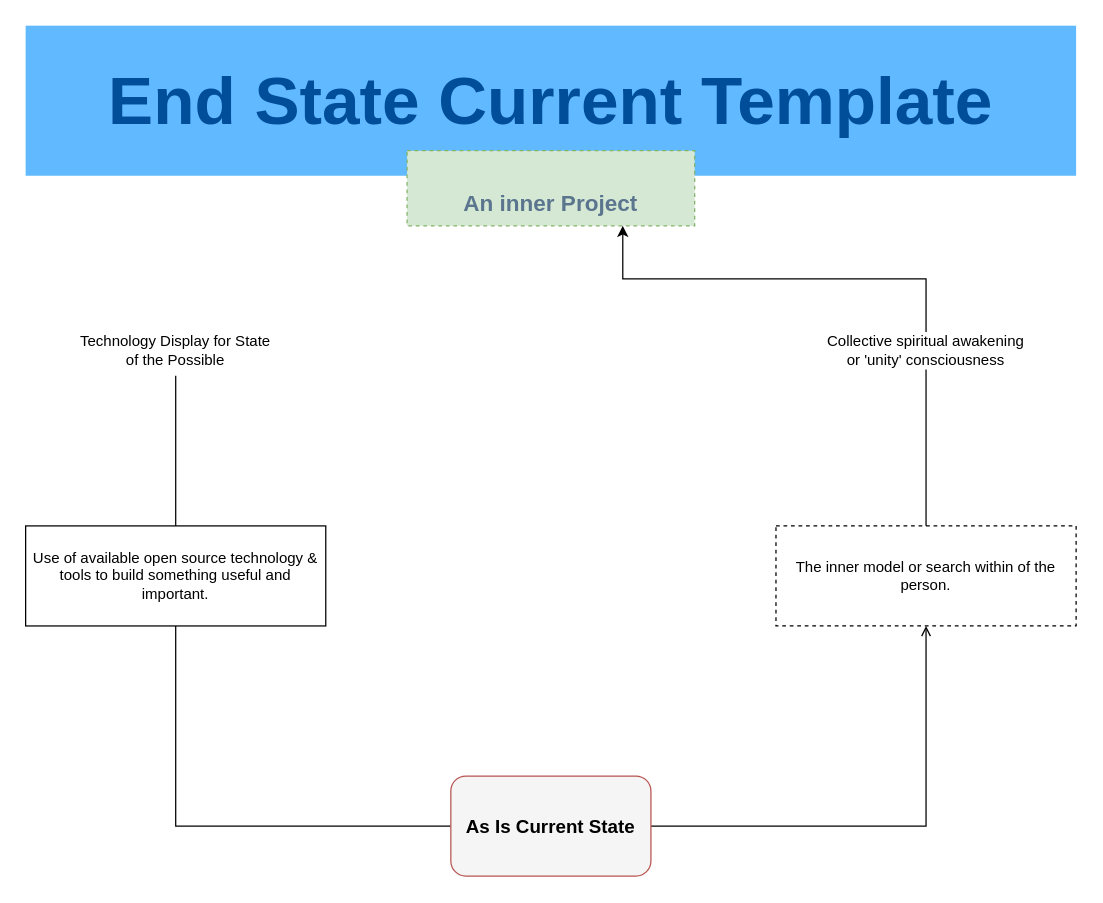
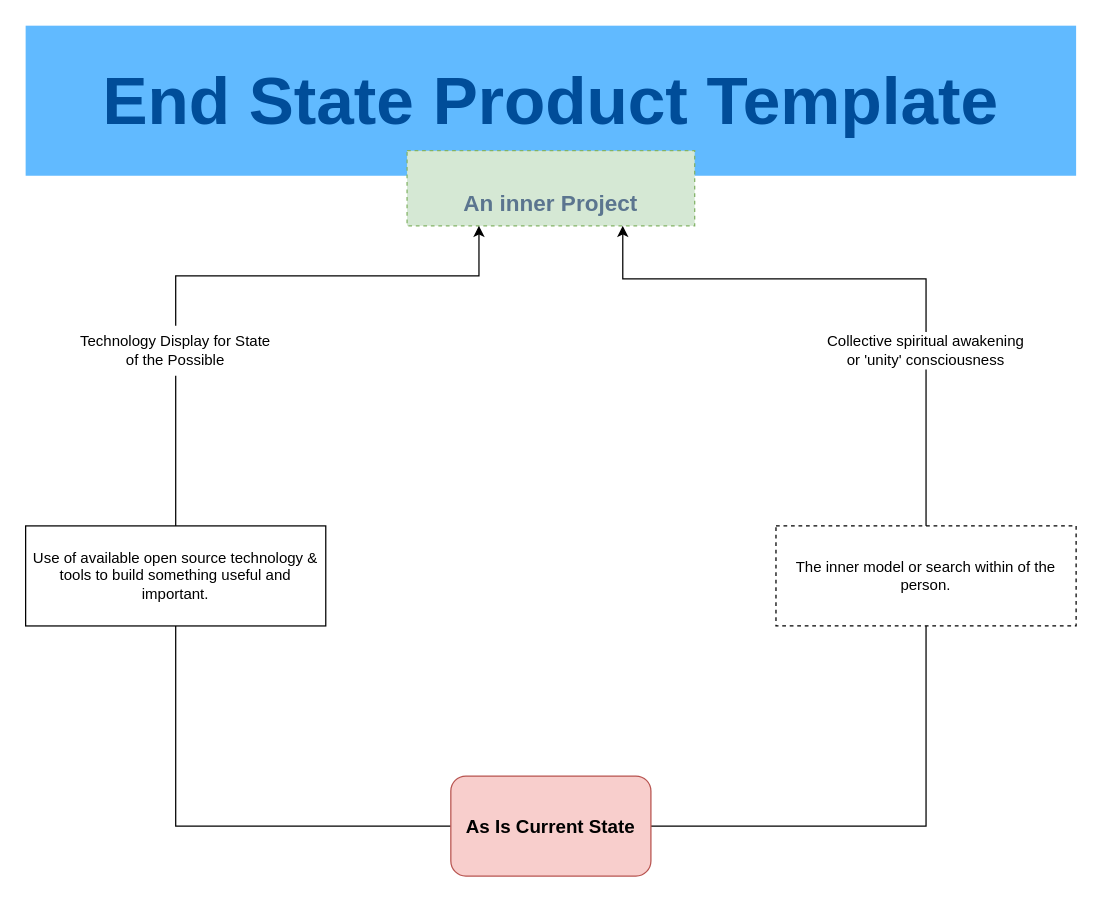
  <mxCell id="0" />
  <mxCell id="1" parent="0" />
- <mxCell id="2" value="End State Current Template" style="text;html=1;strokeColor=none;fillColor=#61BAFF;align=center;verticalAlign=middle;whiteSpace=wrap;fontSize=54;fontStyle=1;fontColor=#004D99;" parent="1" vertex="1"><mxGeometry x="20" y="20" width="840" height="120" as="geometry" /></mxCell>
+ <mxCell id="2" value="End State Product Template" style="text;html=1;strokeColor=none;fillColor=#61BAFF;align=center;verticalAlign=middle;whiteSpace=wrap;fontSize=54;fontStyle=1;fontColor=#004D99;" parent="1" vertex="1"><mxGeometry x="20" y="20" width="840" height="120" as="geometry" /></mxCell>
  <mxCell id="3" value="&lt;div style=&quot;text-align: justify;&quot;&gt;&lt;span style=&quot;background-color: initial;&quot;&gt;&lt;font color=&quot;#5b758f&quot; style=&quot;font-size: 18px;&quot;&gt;An inner Project&lt;/font&gt;&lt;/span&gt;&lt;br&gt;&lt;/div&gt;" style="text;html=1;strokeColor=#82b366;fillColor=#d5e8d4;align=center;verticalAlign=middle;whiteSpace=wrap;fontSize=54;fontStyle=1;dashed=1;" vertex="1" parent="1"><mxGeometry x="325" y="120" width="230" height="60" as="geometry" /></mxCell>
  <mxCell id="4" style="edgeStyle=orthogonalEdgeStyle;rounded=0;orthogonalLoop=1;jettySize=auto;html=1;entryX=0.5;entryY=1;entryDx=0;entryDy=0;endArrow=none;endFill=0;" edge="1" parent="1" source="6" target="10"><mxGeometry relative="1" as="geometry" /></mxCell>
- <mxCell id="5" style="edgeStyle=orthogonalEdgeStyle;rounded=0;orthogonalLoop=1;jettySize=auto;html=1;entryX=0.5;entryY=1;entryDx=0;entryDy=0;endArrow=open;endFill=0;" edge="1" parent="1" source="6" target="12"><mxGeometry relative="1" as="geometry"><mxPoint x="740" y="460" as="targetPoint" /></mxGeometry></mxCell>
- <mxCell id="6" value="&lt;font style=&quot;font-size: 15px;&quot;&gt;&lt;b&gt;As Is Current State&lt;/b&gt;&lt;/font&gt;" style="rounded=1;whiteSpace=wrap;html=1;fillColor=#f5f5f5;strokeColor=#b85450;" vertex="1" parent="1"><mxGeometry x="360" y="620" width="160" height="80" as="geometry" /></mxCell>
+ <mxCell id="5" style="edgeStyle=orthogonalEdgeStyle;rounded=0;orthogonalLoop=1;jettySize=auto;html=1;entryX=0.5;entryY=1;entryDx=0;entryDy=0;endArrow=none;endFill=0;" edge="1" parent="1" source="6" target="12"><mxGeometry relative="1" as="geometry"><mxPoint x="740" y="460" as="targetPoint" /></mxGeometry></mxCell>
+ <mxCell id="6" value="&lt;font style=&quot;font-size: 15px;&quot;&gt;&lt;b&gt;As Is Current State&lt;/b&gt;&lt;/font&gt;" style="rounded=1;whiteSpace=wrap;html=1;fillColor=#f8cecc;strokeColor=#b85450;" vertex="1" parent="1"><mxGeometry x="360" y="620" width="160" height="80" as="geometry" /></mxCell>
+ <mxCell id="7" style="edgeStyle=orthogonalEdgeStyle;rounded=0;orthogonalLoop=1;jettySize=auto;html=1;entryX=0.25;entryY=1;entryDx=0;entryDy=0;exitX=0.5;exitY=0;exitDx=0;exitDy=0;" edge="1" parent="1" source="8" target="3"><mxGeometry relative="1" as="geometry" /></mxCell>
  <mxCell id="8" value="Technology Display for State of the Possible" style="text;html=1;align=center;verticalAlign=middle;whiteSpace=wrap;rounded=0;" vertex="1" parent="1"><mxGeometry x="60" y="260" width="160" height="40" as="geometry" /></mxCell>
  <mxCell id="9" style="edgeStyle=orthogonalEdgeStyle;rounded=0;orthogonalLoop=1;jettySize=auto;html=1;entryX=0.5;entryY=1;entryDx=0;entryDy=0;endArrow=none;endFill=0;" edge="1" parent="1" source="10" target="8"><mxGeometry relative="1" as="geometry" /></mxCell>
  <mxCell id="10" value="Use of available open source technology &amp;amp; tools to build something useful and important." style="rounded=0;whiteSpace=wrap;html=1;" vertex="1" parent="1"><mxGeometry x="20" y="420" width="240" height="80" as="geometry" /></mxCell>
  <mxCell id="11" value="" style="edgeStyle=orthogonalEdgeStyle;rounded=0;orthogonalLoop=1;jettySize=auto;html=1;entryX=0.5;entryY=1;entryDx=0;entryDy=0;endArrow=none;endFill=0;" edge="1" parent="1" source="12" target="14"><mxGeometry relative="1" as="geometry"><mxPoint x="740" y="330" as="targetPoint" /></mxGeometry></mxCell>
  <mxCell id="12" value="The inner model or search within of the person." style="rounded=0;whiteSpace=wrap;html=1;dashed=1;" vertex="1" parent="1"><mxGeometry x="620" y="420" width="240" height="80" as="geometry" /></mxCell>
  <mxCell id="13" style="edgeStyle=orthogonalEdgeStyle;rounded=0;orthogonalLoop=1;jettySize=auto;html=1;entryX=0.75;entryY=1;entryDx=0;entryDy=0;exitX=0.5;exitY=0;exitDx=0;exitDy=0;" edge="1" parent="1" source="14" target="3"><mxGeometry relative="1" as="geometry" /></mxCell>
  <mxCell id="14" value="Collective spiritual awakening or 'unity' consciousness" style="text;html=1;align=center;verticalAlign=middle;whiteSpace=wrap;rounded=0;" vertex="1" parent="1"><mxGeometry x="655" y="265" width="170" height="30" as="geometry" /></mxCell>
